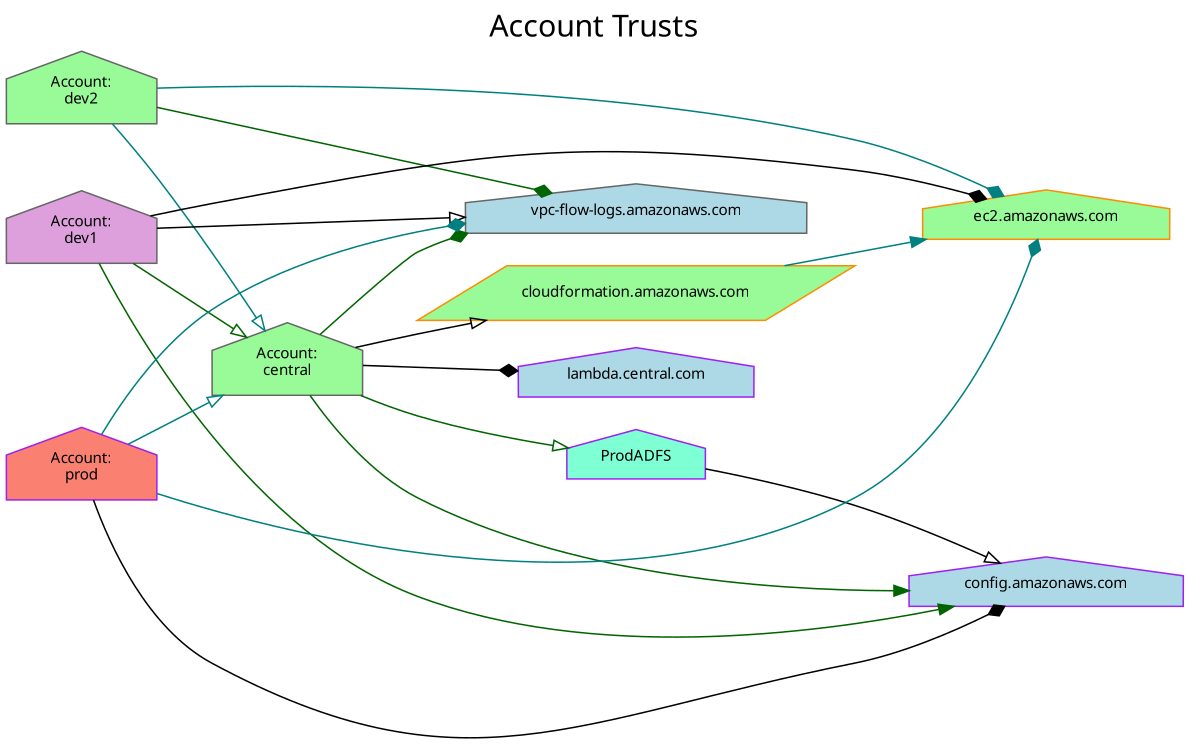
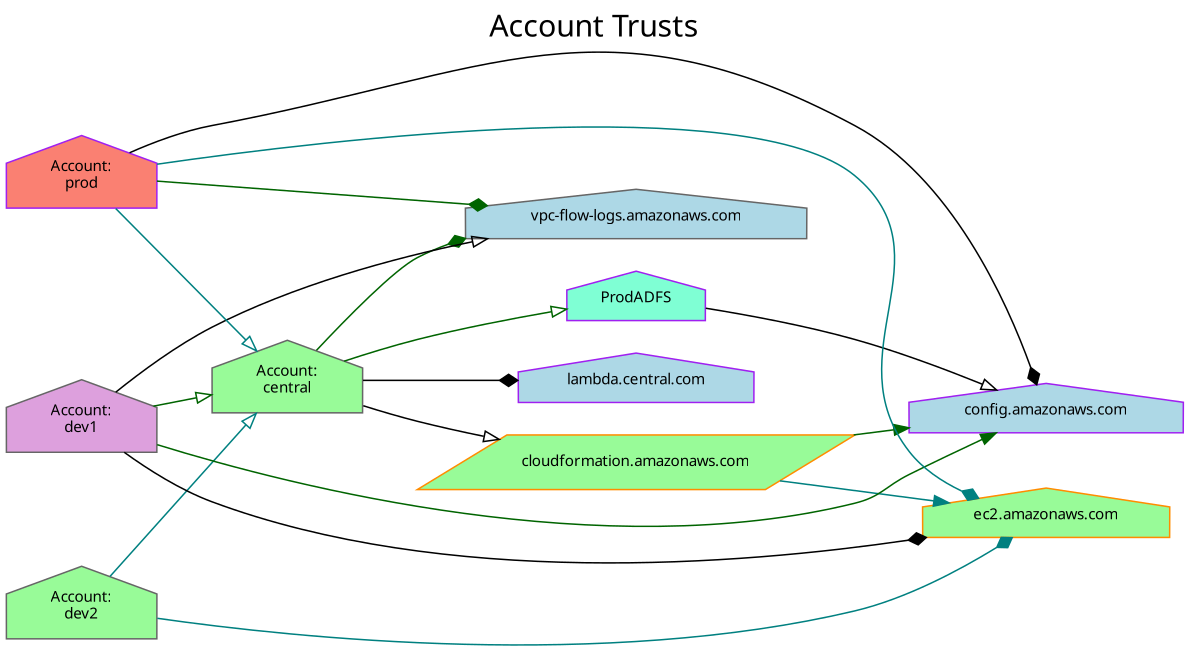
  digraph {
    fontname=Verdana
    fontsize=20
    label="Account Trusts"
    labelloc=t
    rankdir=LR
    node [color=gray40 fillcolor=palegreen fontname=Verdana fontsize=10 shape=house style=filled]
    edge [arrowhead=diamond color=darkgreen]
    n1 [label="Account:\ndev2"]
    n2 [fillcolor=lightblue label="vpc-flow-logs.amazonaws.com"]
    n3 [label="Account:\ncentral"]
    n4 [color=darkorange label="ec2.amazonaws.com"]
    n5 [color=purple fillcolor=lightblue label="config.amazonaws.com"]
    n6 [color=darkorange label="cloudformation.amazonaws.com" shape=parallelogram]
    n7 [color=purple fillcolor=aquamarine label=ProdADFS]
    n8 [color=purple fillcolor=lightblue label="lambda.central.com"]
    n9 [fillcolor=plum label="Account:\ndev1"]
    n10 [color=purple fillcolor=salmon label="Account:\nprod"]
-   n1 -> n2
    n1 -> n3 [arrowhead=onormal color=teal]
    n1 -> n4 [color=teal]
    n3 -> n2
-   n3 -> n5 [arrowhead=normal]
+   n6 -> n5 [arrowhead=normal]
    n3 -> n6 [arrowhead=onormal color=black]
    n3 -> n7 [arrowhead=onormal]
    n3 -> n8 [color=black]
    n6 -> n4 [arrowhead=normal color=teal]
    n7 -> n5 [arrowhead=onormal color=black]
    n9 -> n2 [arrowhead=onormal color=black]
    n9 -> n3 [arrowhead=onormal]
    n9 -> n4 [color=black]
    n9 -> n5 [arrowhead=normal]
-   n10 -> n2 [color=teal]
+   n10 -> n2
    n10 -> n3 [arrowhead=onormal color=teal]
    n10 -> n4 [color=teal]
    n10 -> n5 [color=black]
  }
